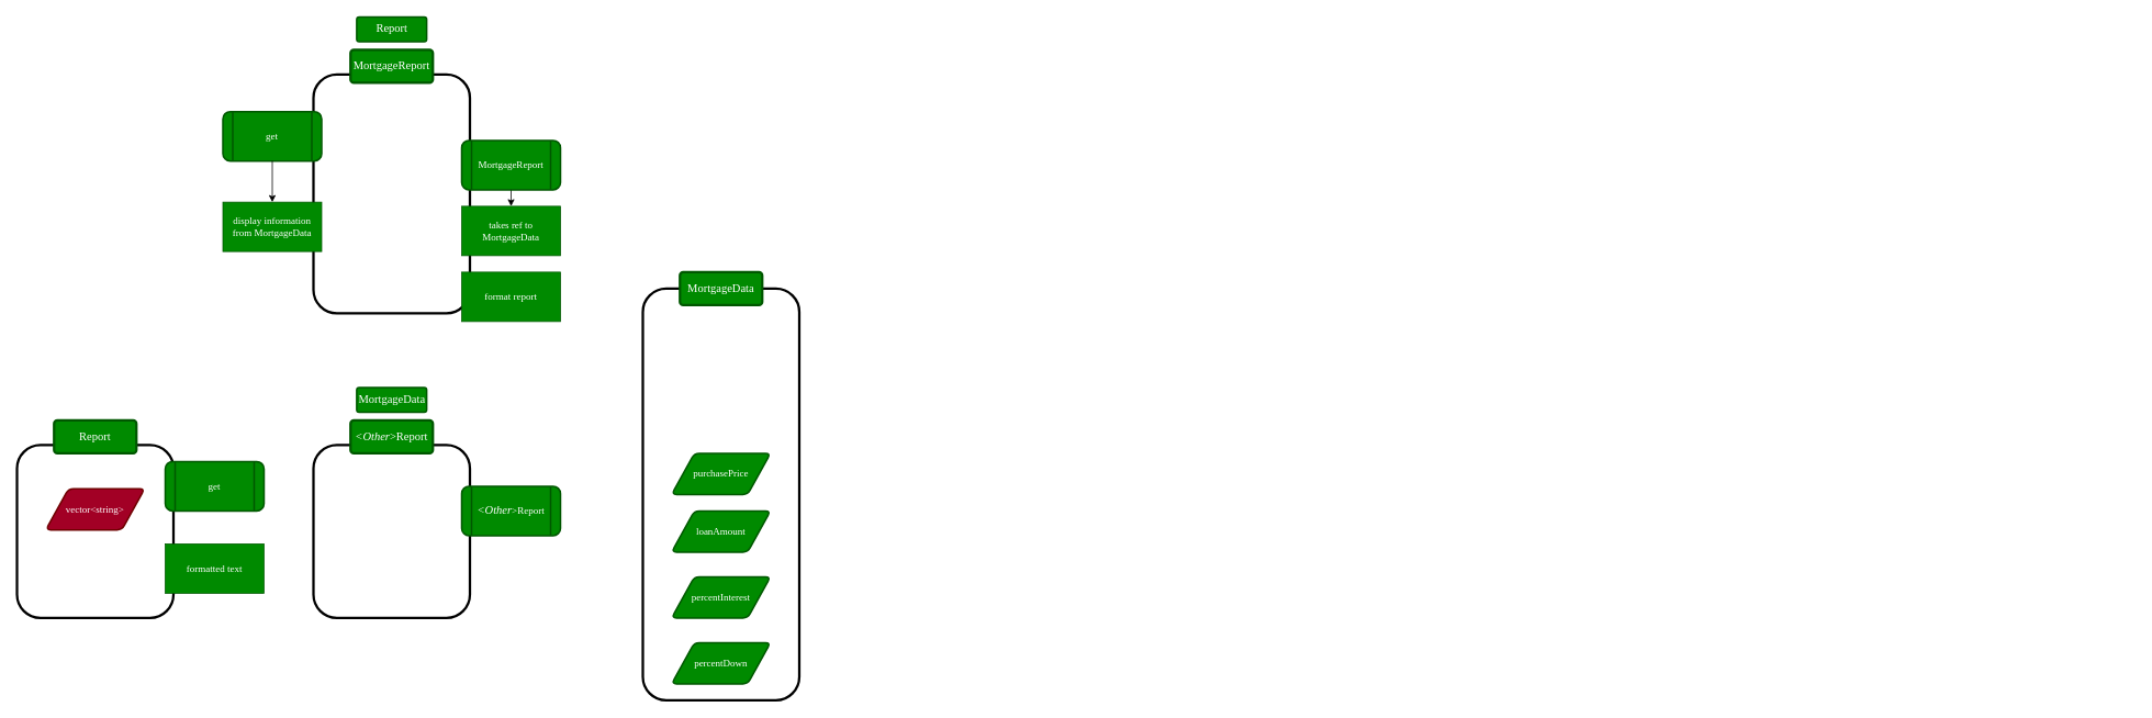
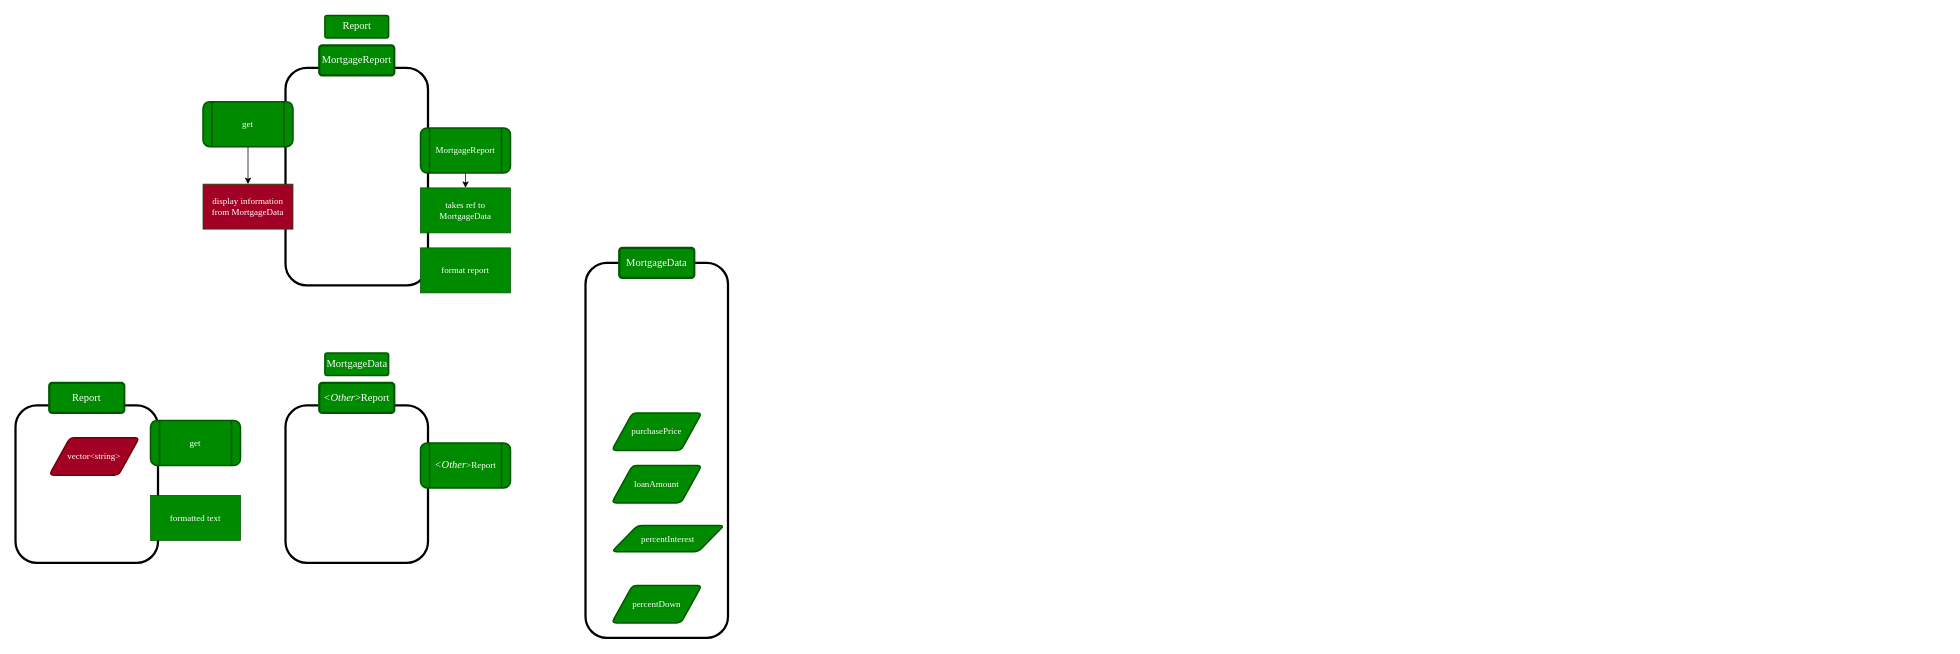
  <mxCell id="0" />
  <mxCell id="1" parent="0" />
  <mxCell id="2" style="edgeStyle=none;curved=1;rounded=0;orthogonalLoop=1;jettySize=auto;html=1;exitX=0.5;exitY=1;exitDx=0;exitDy=0;entryX=0.5;entryY=0;entryDx=0;entryDy=0;endArrow=classic;endFill=1;startSize=6;endSize=6;sourcePerimeterSpacing=0;targetPerimeterSpacing=0;fontColor=#000000;fillColor=#008a00;strokeColor=#FFFFFF;" parent="1" edge="1"><mxGeometry relative="1" as="geometry"><mxPoint x="2591" y="299" as="sourcePoint" /></mxGeometry></mxCell>
  <mxCell id="3" style="edgeStyle=none;curved=1;rounded=0;orthogonalLoop=1;jettySize=auto;html=1;exitX=0.5;exitY=1;exitDx=0;exitDy=0;entryX=0.5;entryY=0;entryDx=0;entryDy=0;endArrow=classic;endFill=1;startSize=6;endSize=6;sourcePerimeterSpacing=0;targetPerimeterSpacing=0;fontColor=#000000;fillColor=#008a00;strokeColor=#FFFFFF;" parent="1" edge="1"><mxGeometry relative="1" as="geometry"><mxPoint x="2591" y="389" as="sourcePoint" /></mxGeometry></mxCell>
  <mxCell id="4" value="" style="rounded=1;whiteSpace=wrap;html=1;fillColor=none;strokeWidth=3;fontFamily=SF Mono;" vertex="1" parent="1"><mxGeometry x="380" y="90" width="190" height="290" as="geometry" /></mxCell>
  <mxCell id="5" value="get" style="shape=process;whiteSpace=wrap;html=1;backgroundOutline=1;fillColor=#008a00;strokeColor=#005700;rounded=1;fontFamily=SF Mono;strokeWidth=2;fontColor=#ffffff;" vertex="1" parent="1"><mxGeometry x="270" y="135" width="120" height="60" as="geometry" /></mxCell>
  <mxCell id="6" style="edgeStyle=orthogonalEdgeStyle;rounded=0;orthogonalLoop=1;jettySize=auto;html=1;exitX=0.5;exitY=1;exitDx=0;exitDy=0;entryX=0.5;entryY=0;entryDx=0;entryDy=0;fontFamily=SF Mono;" edge="1" parent="1" source="5" target="7"><mxGeometry relative="1" as="geometry"><mxPoint x="330" y="280" as="sourcePoint" /></mxGeometry></mxCell>
- <mxCell id="7" value="display information from MortgageData" style="rounded=0;whiteSpace=wrap;html=1;fillColor=#008a00;strokeColor=#005700;fontFamily=SF Mono;fontColor=#ffffff;" vertex="1" parent="1"><mxGeometry x="270" y="245" width="120" height="60" as="geometry" /></mxCell>
+ <mxCell id="7" value="display information from MortgageData" style="rounded=0;whiteSpace=wrap;html=1;fillColor=#a20025;strokeColor=#005700;fontFamily=SF Mono;fontColor=#ffffff;" vertex="1" parent="1"><mxGeometry x="270" y="245" width="120" height="60" as="geometry" /></mxCell>
  <mxCell id="8" value="&lt;font style=&quot;font-size: 14px&quot;&gt;MortgageReport&lt;/font&gt;" style="rounded=1;arcSize=10;whiteSpace=wrap;html=1;align=center;fillColor=#008a00;strokeColor=#005700;fontFamily=SF Mono;strokeWidth=3;fontColor=#ffffff;" vertex="1" parent="1"><mxGeometry x="425" y="60" width="100" height="40" as="geometry" /></mxCell>
  <mxCell id="9" value="" style="rounded=1;whiteSpace=wrap;html=1;fillColor=none;strokeWidth=3;fontFamily=SF Mono;" vertex="1" parent="1"><mxGeometry x="780" y="350" width="190" height="500" as="geometry" /></mxCell>
  <mxCell id="10" value="&lt;font style=&quot;font-size: 14px&quot;&gt;MortgageData&lt;/font&gt;" style="rounded=1;arcSize=10;whiteSpace=wrap;html=1;align=center;fillColor=#008a00;strokeColor=#005700;fontFamily=SF Mono;strokeWidth=3;fontColor=#ffffff;" vertex="1" parent="1"><mxGeometry x="825" y="330" width="100" height="40" as="geometry" /></mxCell>
  <mxCell id="11" value="purchasePrice" style="shape=parallelogram;html=1;strokeWidth=2;perimeter=parallelogramPerimeter;whiteSpace=wrap;rounded=1;arcSize=12;size=0.23;fontFamily=SF Mono;fillColor=#008a00;strokeColor=#005700;fontColor=#ffffff;" vertex="1" parent="1"><mxGeometry x="815" y="550" width="120" height="50" as="geometry" /></mxCell>
  <mxCell id="12" value="loanAmount" style="shape=parallelogram;html=1;strokeWidth=2;perimeter=parallelogramPerimeter;whiteSpace=wrap;rounded=1;arcSize=12;size=0.23;fontFamily=SF Mono;fillColor=#008a00;strokeColor=#005700;fontColor=#ffffff;" vertex="1" parent="1"><mxGeometry x="815" y="620" width="120" height="50" as="geometry" /></mxCell>
  <mxCell id="13" value="&lt;font style=&quot;font-size: 14px&quot;&gt;Report&lt;/font&gt;" style="rounded=1;arcSize=10;whiteSpace=wrap;html=1;align=center;fillColor=#008a00;strokeColor=#005700;fontFamily=SF Mono;strokeWidth=2;shadow=0;glass=0;sketch=0;perimeterSpacing=0;fontColor=#ffffff;" vertex="1" parent="1"><mxGeometry x="432.5" y="20" width="85" height="30" as="geometry" /></mxCell>
  <mxCell id="14" style="edgeStyle=orthogonalEdgeStyle;rounded=0;orthogonalLoop=1;jettySize=auto;html=1;exitX=0.5;exitY=1;exitDx=0;exitDy=0;entryX=0.5;entryY=0;entryDx=0;entryDy=0;" edge="1" parent="1" source="15" target="17"><mxGeometry relative="1" as="geometry" /></mxCell>
  <mxCell id="15" value="MortgageReport" style="shape=process;whiteSpace=wrap;html=1;backgroundOutline=1;fillColor=#008a00;strokeColor=#005700;rounded=1;fontFamily=SF Mono;strokeWidth=2;fontColor=#ffffff;" vertex="1" parent="1"><mxGeometry x="560" y="170" width="120" height="60" as="geometry" /></mxCell>
  <mxCell id="16" value="format report" style="rounded=0;whiteSpace=wrap;html=1;fillColor=#008a00;strokeColor=#005700;fontFamily=SF Mono;fontColor=#ffffff;" vertex="1" parent="1"><mxGeometry x="560" y="330" width="120" height="60" as="geometry" /></mxCell>
  <mxCell id="17" value="takes ref to MortgageData" style="rounded=0;whiteSpace=wrap;html=1;fillColor=#008a00;strokeColor=#005700;fontFamily=SF Mono;fontColor=#ffffff;" vertex="1" parent="1"><mxGeometry x="560" y="250" width="120" height="60" as="geometry" /></mxCell>
  <mxCell id="18" value="" style="rounded=1;whiteSpace=wrap;html=1;fillColor=none;strokeWidth=3;fontFamily=SF Mono;" vertex="1" parent="1"><mxGeometry x="20" y="540" width="190" height="210" as="geometry" /></mxCell>
  <mxCell id="19" value="&lt;font style=&quot;font-size: 14px&quot;&gt;Report&lt;/font&gt;" style="rounded=1;arcSize=10;whiteSpace=wrap;html=1;align=center;fillColor=#008a00;strokeColor=#005700;fontFamily=SF Mono;strokeWidth=3;fontColor=#ffffff;" vertex="1" parent="1"><mxGeometry x="65" y="510" width="100" height="40" as="geometry" /></mxCell>
  <mxCell id="20" value="" style="rounded=1;whiteSpace=wrap;html=1;fillColor=none;strokeWidth=3;fontFamily=SF Mono;" vertex="1" parent="1"><mxGeometry x="380" y="540" width="190" height="210" as="geometry" /></mxCell>
  <mxCell id="21" value="&lt;font style=&quot;font-size: 14px&quot;&gt;&lt;i&gt;&amp;lt;Other&lt;/i&gt;&amp;gt;Report&lt;/font&gt;" style="rounded=1;arcSize=10;whiteSpace=wrap;html=1;align=center;fillColor=#008a00;strokeColor=#005700;fontFamily=SF Mono;strokeWidth=3;fontColor=#ffffff;" vertex="1" parent="1"><mxGeometry x="425" y="510" width="100" height="40" as="geometry" /></mxCell>
  <mxCell id="22" value="&lt;font style=&quot;font-size: 14px&quot;&gt;MortgageData&lt;/font&gt;" style="rounded=1;arcSize=10;whiteSpace=wrap;html=1;align=center;fillColor=#008a00;strokeColor=#005700;fontFamily=SF Mono;strokeWidth=2;shadow=0;glass=0;sketch=0;perimeterSpacing=0;fontColor=#ffffff;" vertex="1" parent="1"><mxGeometry x="432.5" y="470" width="85" height="30" as="geometry" /></mxCell>
  <mxCell id="23" value="&lt;i style=&quot;font-size: 14px&quot;&gt;&amp;lt;Other&lt;/i&gt;&lt;span&gt;&amp;gt;Report&lt;/span&gt;" style="shape=process;whiteSpace=wrap;html=1;backgroundOutline=1;fillColor=#008a00;strokeColor=#005700;rounded=1;fontFamily=SF Mono;strokeWidth=2;fontColor=#ffffff;" vertex="1" parent="1"><mxGeometry x="560" y="590" width="120" height="60" as="geometry" /></mxCell>
- <mxCell id="24" value="percentInterest" style="shape=parallelogram;html=1;strokeWidth=2;perimeter=parallelogramPerimeter;whiteSpace=wrap;rounded=1;arcSize=12;size=0.23;fontFamily=SF Mono;fillColor=#008a00;strokeColor=#005700;fontColor=#ffffff;" vertex="1" parent="1"><mxGeometry x="815" y="700" width="120" height="50" as="geometry" /></mxCell>
+ <mxCell id="24" value="percentInterest" style="shape=parallelogram;html=1;strokeWidth=2;perimeter=parallelogramPerimeter;whiteSpace=wrap;rounded=1;arcSize=12;size=0.23;fontFamily=SF Mono;fillColor=#008a00;strokeColor=#005700;fontColor=#ffffff;" vertex="1" parent="1"><mxGeometry x="815" y="700" width="150" height="35" as="geometry" /></mxCell>
  <mxCell id="25" value="percentDown" style="shape=parallelogram;html=1;strokeWidth=2;perimeter=parallelogramPerimeter;whiteSpace=wrap;rounded=1;arcSize=12;size=0.23;fontFamily=SF Mono;fillColor=#008a00;strokeColor=#005700;fontColor=#ffffff;" vertex="1" parent="1"><mxGeometry x="815" y="780" width="120" height="50" as="geometry" /></mxCell>
  <mxCell id="26" style="edgeStyle=orthogonalEdgeStyle;rounded=0;orthogonalLoop=1;jettySize=auto;html=1;exitX=0.5;exitY=1;exitDx=0;exitDy=0;entryX=0.5;entryY=0;entryDx=0;entryDy=0;fontSize=12;endArrow=classic;endFill=1;fillColor=#d5e8d4;strokeColor=#FFFFFF;" edge="1" parent="1" source="27" target="28"><mxGeometry relative="1" as="geometry" /></mxCell>
  <mxCell id="27" value="get" style="shape=process;whiteSpace=wrap;html=1;backgroundOutline=1;rounded=1;fontFamily=SF Mono;strokeWidth=2;fillColor=#008a00;strokeColor=#005700;fontColor=#ffffff;" vertex="1" parent="1"><mxGeometry x="200" y="560" width="120" height="60" as="geometry" /></mxCell>
  <mxCell id="28" value="formatted text" style="rounded=0;whiteSpace=wrap;html=1;fillColor=#008a00;strokeColor=#005700;fontFamily=SF Mono;fontColor=#ffffff;" vertex="1" parent="1"><mxGeometry x="200" y="660" width="120" height="60" as="geometry" /></mxCell>
- <mxCell id="29" value="vector&amp;lt;string&amp;gt;" style="shape=parallelogram;html=1;strokeWidth=2;perimeter=parallelogramPerimeter;whiteSpace=wrap;rounded=1;arcSize=12;size=0.23;fontFamily=SF Mono;fillColor=#a20025;strokeColor=#6F0000;fontColor=#ffffff;" vertex="1" parent="1"><mxGeometry x="55" y="593" width="120" height="50" as="geometry" /></mxCell>
+ <mxCell id="29" value="vector&amp;lt;string&amp;gt;" style="shape=parallelogram;html=1;strokeWidth=2;perimeter=parallelogramPerimeter;whiteSpace=wrap;rounded=1;arcSize=12;size=0.23;fontFamily=SF Mono;fillColor=#a20025;strokeColor=#6F0000;fontColor=#ffffff;" vertex="1" parent="1"><mxGeometry x="65" y="583" width="120" height="50" as="geometry" /></mxCell>
